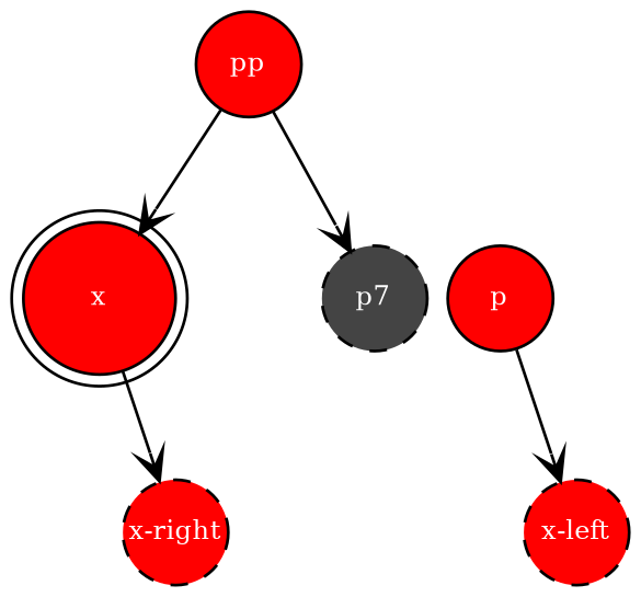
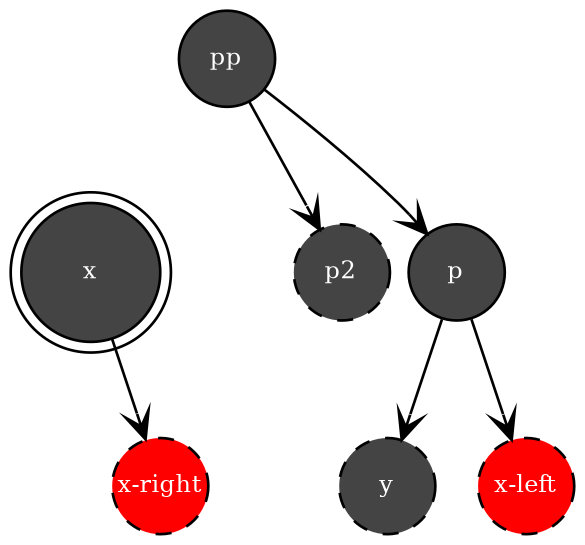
  digraph {
    nodesep=0.1
    node [fillcolor="#444444" fixedsize=true fontcolor=white fontsize=9 shape=circle style="dashed,filled"]
    edge [arrowhead=vee]
-   pp [fillcolor=red group=pp style=filled]
-   x [fillcolor=red group=x shape=doublecircle style=filled]
+   pp [group=pp style=filled]
+   x [group=x shape=doublecircle style=filled]
    _pp [group=pp style=invis]
-   p2 [label=p7]
+   p2
    _x [group=x style=invis width=0]
    n6 [fillcolor=red label="x-right"]
-   p [fillcolor=red group=p style=filled]
+   p [group=p style=filled]
+   y
    _p [group=p style=invis width=0]
    n10 [fillcolor=red label="x-left"]
-   pp -> x
+   pp -> p
    pp -> _pp [style=invis]
    pp -> p2
    x -> _x [style=invis]
    x -> n6
+   p -> y
    p -> _p [style=invis]
    p -> n10
  }
